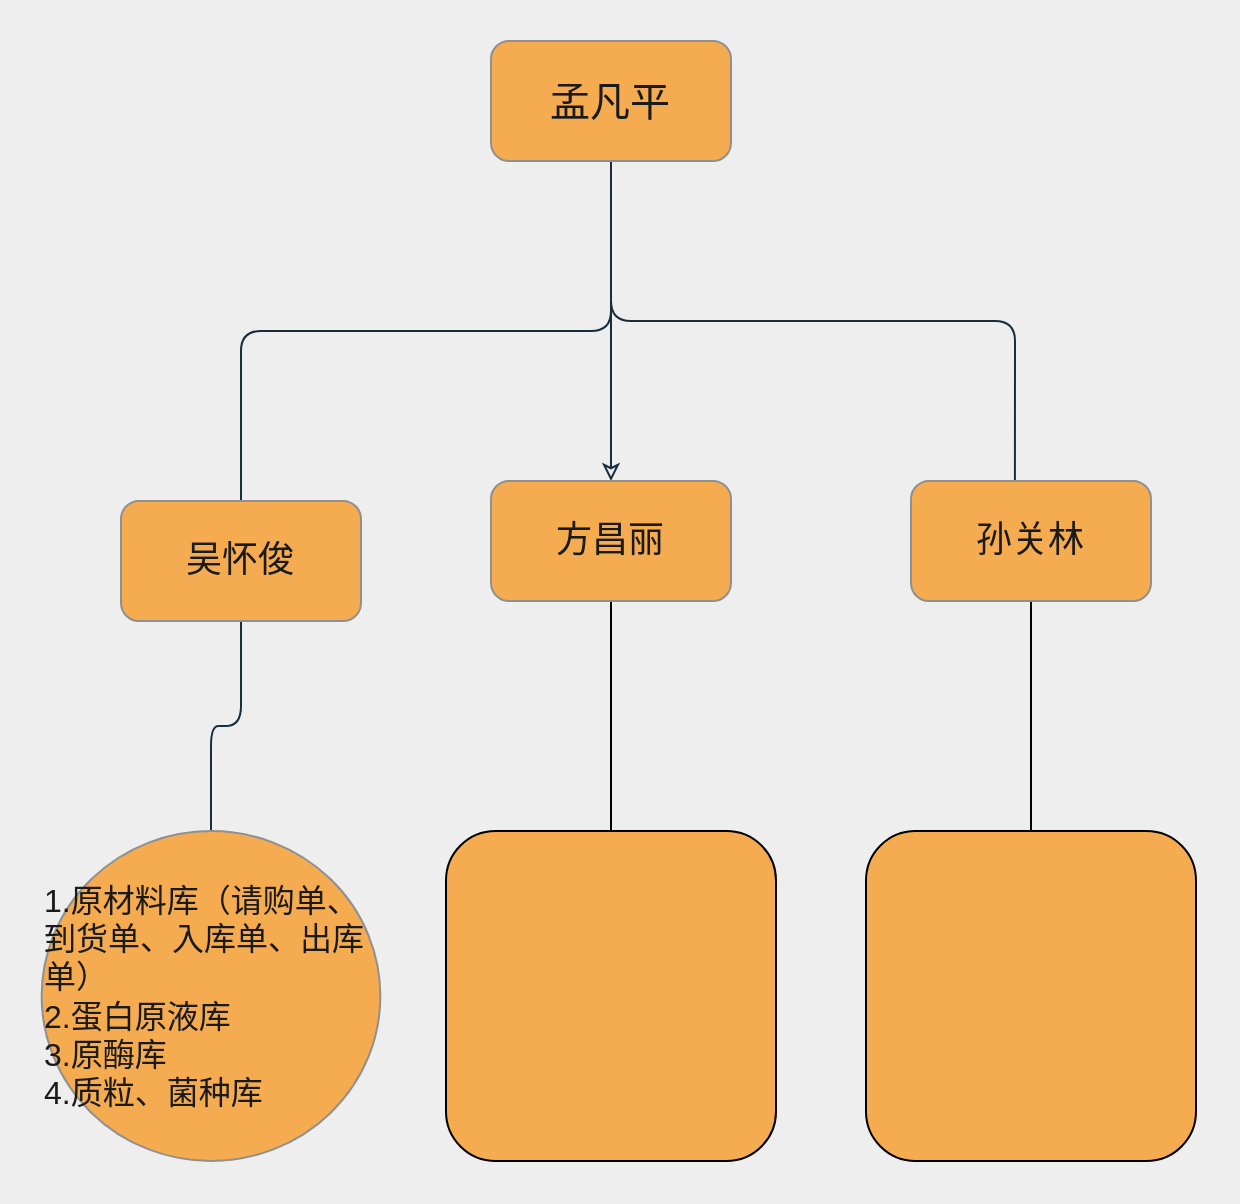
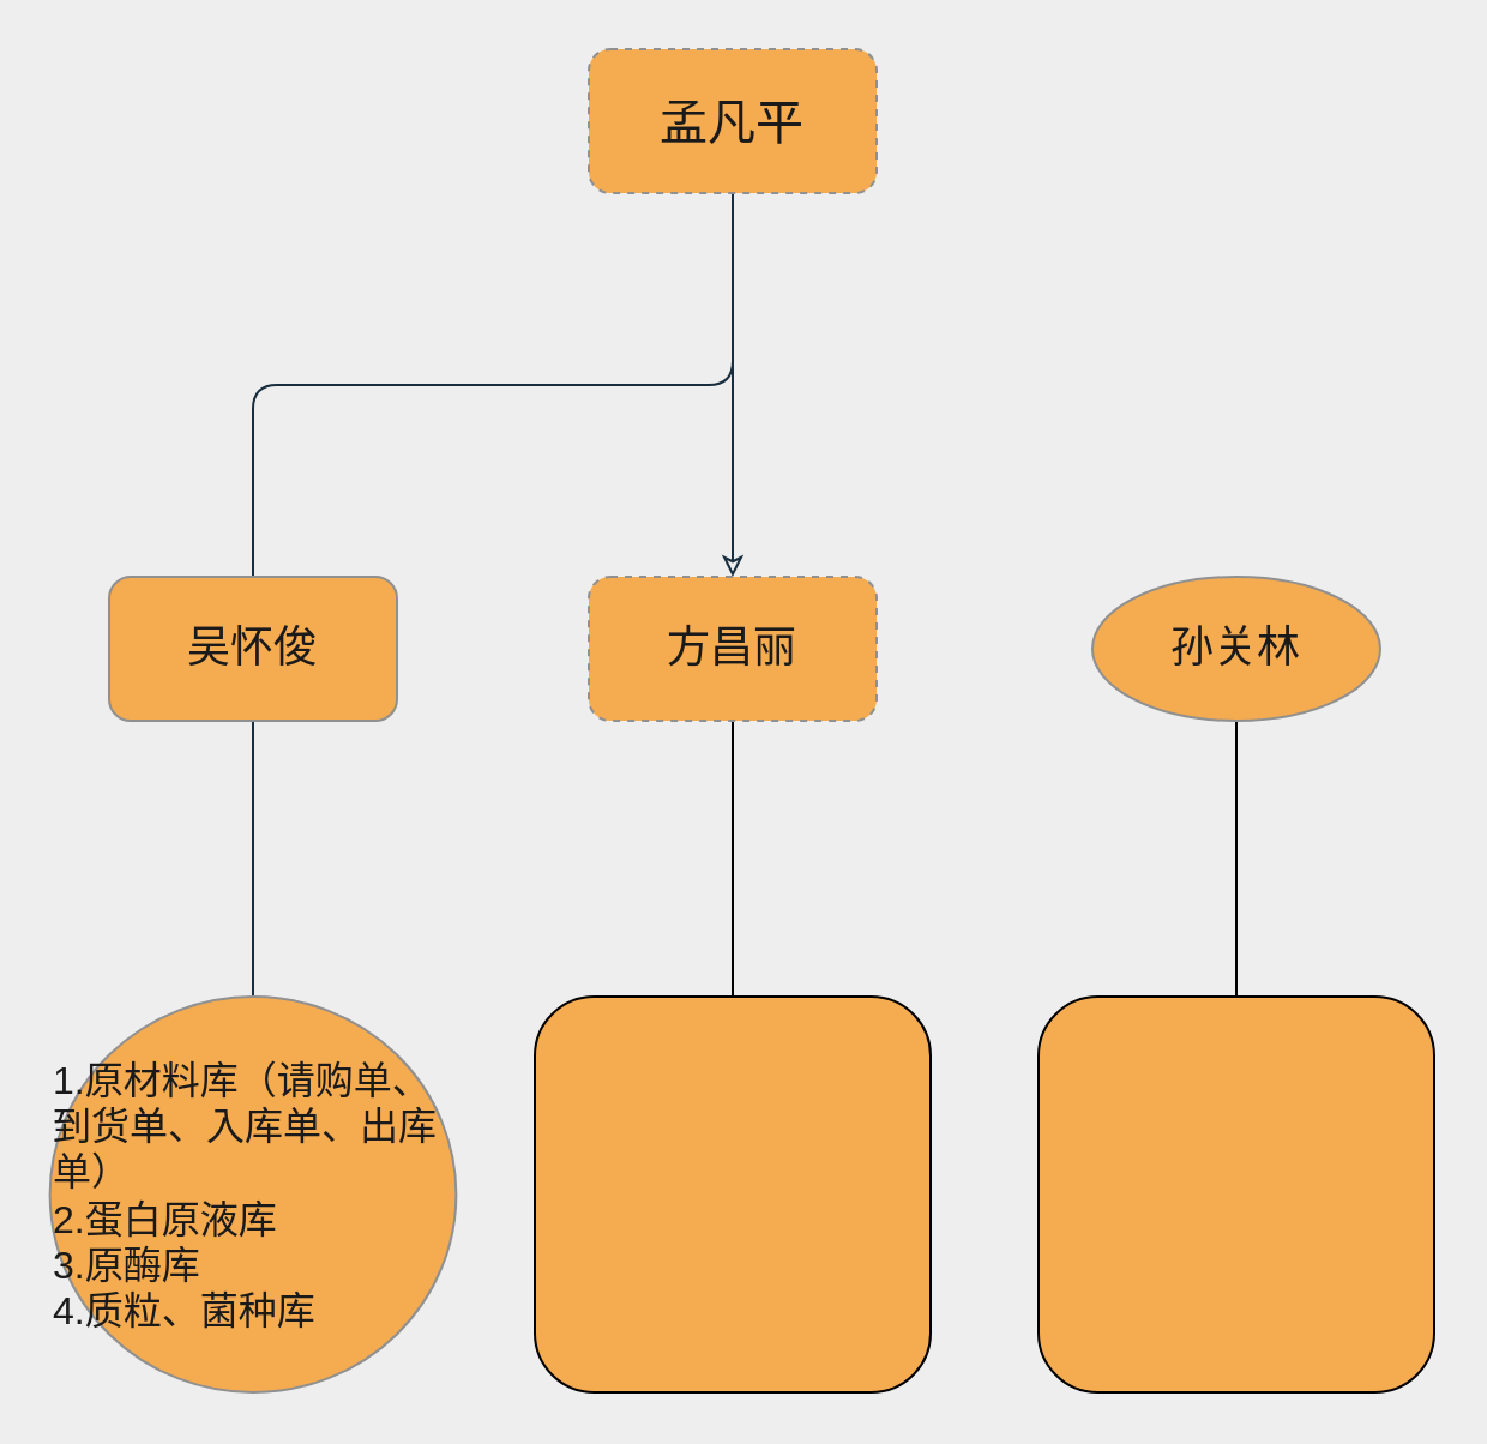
  <mxCell id="0" />
  <mxCell id="1" parent="0" />
- <mxCell id="2" style="edgeStyle=orthogonalEdgeStyle;curved=0;rounded=1;orthogonalLoop=1;jettySize=auto;html=1;exitX=0.5;exitY=1;exitDx=0;exitDy=0;entryX=0.433;entryY=0;entryDx=0;entryDy=0;strokeColor=#182E3E;fontColor=#1A1A1A;labelBackgroundColor=#EEEEEE;entryPerimeter=0;endArrow=none;endFill=0;" parent="1" source="5" target="11" edge="1"><mxGeometry relative="1" as="geometry"><mxPoint x="467.5" y="235" as="targetPoint" /></mxGeometry></mxCell>
  <mxCell id="3" style="edgeStyle=orthogonalEdgeStyle;orthogonalLoop=1;jettySize=auto;html=1;exitX=0.5;exitY=1;exitDx=0;exitDy=0;entryX=0.5;entryY=0;entryDx=0;entryDy=0;strokeColor=#182E3E;fontColor=#1A1A1A;labelBackgroundColor=#EEEEEE;rounded=1;endArrow=none;endFill=0;" parent="1" source="5" target="7" edge="1"><mxGeometry relative="1" as="geometry"><mxPoint x="147.5" y="235" as="targetPoint" /></mxGeometry></mxCell>
  <mxCell id="4" style="edgeStyle=orthogonalEdgeStyle;curved=0;rounded=1;orthogonalLoop=1;jettySize=auto;html=1;exitX=0.5;exitY=1;exitDx=0;exitDy=0;strokeColor=#182E3E;fontColor=#1A1A1A;endArrow=classic;endFill=0;" parent="1" source="5" target="9" edge="1"><mxGeometry relative="1" as="geometry" /></mxCell>
- <mxCell id="5" value="&lt;font style=&quot;font-size: 20px&quot;&gt;孟凡平&lt;/font&gt;" style="whiteSpace=wrap;html=1;rounded=1;fillColor=#F5AB50;strokeColor=#909090;fontColor=#1A1A1A;strokeWidth=1;" parent="1" vertex="1"><mxGeometry x="245" y="20" width="120" height="60" as="geometry" /></mxCell>
+ <mxCell id="5" value="&lt;font style=&quot;font-size: 20px&quot;&gt;孟凡平&lt;/font&gt;" style="whiteSpace=wrap;html=1;rounded=1;fillColor=#F5AB50;strokeColor=#909090;fontColor=#1A1A1A;strokeWidth=1;dashed=1;" parent="1" vertex="1"><mxGeometry x="245" y="20" width="120" height="60" as="geometry" /></mxCell>
  <mxCell id="6" style="edgeStyle=orthogonalEdgeStyle;curved=0;rounded=1;orthogonalLoop=1;jettySize=auto;html=1;exitX=0.5;exitY=1;exitDx=0;exitDy=0;entryX=0.5;entryY=0;entryDx=0;entryDy=0;strokeColor=#182E3E;fontColor=#1A1A1A;endArrow=none;endFill=0;" parent="1" source="7" target="12" edge="1"><mxGeometry relative="1" as="geometry" /></mxCell>
- <mxCell id="7" value="&lt;font style=&quot;font-size: 18px&quot;&gt;吴怀俊&lt;/font&gt;" style="rounded=1;whiteSpace=wrap;html=1;strokeColor=#909090;fillColor=#F5AB50;fontColor=#1A1A1A;" parent="1" vertex="1"><mxGeometry x="60" y="250" width="120" height="60" as="geometry" /></mxCell>
+ <mxCell id="7" value="&lt;font style=&quot;font-size: 18px&quot;&gt;吴怀俊&lt;/font&gt;" style="rounded=1;whiteSpace=wrap;html=1;strokeColor=#909090;fillColor=#F5AB50;fontColor=#1A1A1A;" parent="1" vertex="1"><mxGeometry x="45" y="240" width="120" height="60" as="geometry" /></mxCell>
  <mxCell id="8" style="edgeStyle=orthogonalEdgeStyle;rounded=1;orthogonalLoop=1;jettySize=auto;html=1;exitX=0.5;exitY=1;exitDx=0;exitDy=0;endArrow=none;endFill=0;" edge="1" parent="1" source="9" target="13"><mxGeometry relative="1" as="geometry"><mxPoint x="305" y="420" as="targetPoint" /></mxGeometry></mxCell>
- <mxCell id="9" value="&lt;font style=&quot;font-size: 18px&quot;&gt;方昌丽&lt;/font&gt;" style="rounded=1;whiteSpace=wrap;html=1;strokeColor=#909090;fillColor=#F5AB50;fontColor=#1A1A1A;" parent="1" vertex="1"><mxGeometry x="245" y="240" width="120" height="60" as="geometry" /></mxCell>
+ <mxCell id="9" value="&lt;font style=&quot;font-size: 18px&quot;&gt;方昌丽&lt;/font&gt;" style="rounded=1;whiteSpace=wrap;html=1;strokeColor=#909090;fillColor=#F5AB50;fontColor=#1A1A1A;dashed=1;" parent="1" vertex="1"><mxGeometry x="245" y="240" width="120" height="60" as="geometry" /></mxCell>
  <mxCell id="10" style="edgeStyle=orthogonalEdgeStyle;rounded=1;orthogonalLoop=1;jettySize=auto;html=1;exitX=0.5;exitY=1;exitDx=0;exitDy=0;endArrow=none;endFill=0;" edge="1" parent="1" source="11" target="14"><mxGeometry relative="1" as="geometry"><mxPoint x="515" y="420" as="targetPoint" /></mxGeometry></mxCell>
- <mxCell id="11" value="&lt;font style=&quot;font-size: 18px&quot;&gt;孙关林&lt;/font&gt;" style="rounded=1;whiteSpace=wrap;html=1;strokeColor=#909090;fillColor=#F5AB50;fontColor=#1A1A1A;" parent="1" vertex="1"><mxGeometry x="455" y="240" width="120" height="60" as="geometry" /></mxCell>
+ <mxCell id="11" value="&lt;font style=&quot;font-size: 18px&quot;&gt;孙关林&lt;/font&gt;" style="ellipse;whiteSpace=wrap;html=1;strokeColor=#909090;fillColor=#F5AB50;fontColor=#1A1A1A;" parent="1" vertex="1"><mxGeometry x="455" y="240" width="120" height="60" as="geometry" /></mxCell>
  <mxCell id="12" value="&lt;font style=&quot;font-size: 16px&quot;&gt;1.原材料库（请购单、到货单、入库单、出库单）&lt;br&gt;2.蛋白原液库&lt;br&gt;3.原酶库&lt;br&gt;4.质粒、菌种库&lt;/font&gt;" style="ellipse;whiteSpace=wrap;html=1;strokeColor=#909090;fillColor=#F5AB50;fontColor=#1A1A1A;align=left;" parent="1" vertex="1"><mxGeometry x="20.31" y="415" width="169.37" height="165" as="geometry" /></mxCell>
  <mxCell id="13" value="" style="rounded=1;whiteSpace=wrap;html=1;fillColor=#F5AB50;" vertex="1" parent="1"><mxGeometry x="222.5" y="415" width="165" height="165" as="geometry" /></mxCell>
  <mxCell id="14" value="" style="rounded=1;whiteSpace=wrap;html=1;fillColor=#F5AB50;" vertex="1" parent="1"><mxGeometry x="432.5" y="415" width="165" height="165" as="geometry" /></mxCell>
